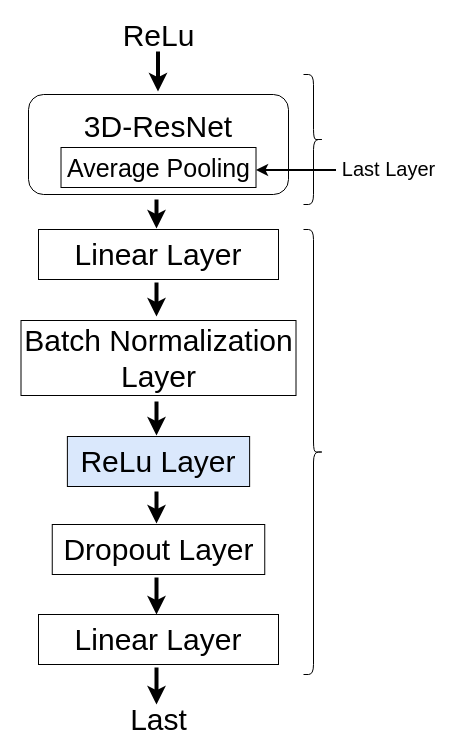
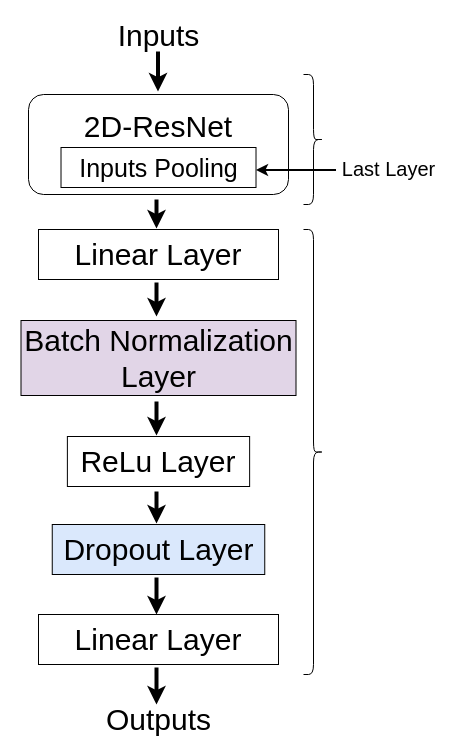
  <mxCell id="0" />
  <mxCell id="1" parent="0" />
- <mxCell id="2" value="&lt;font style=&quot;font-size: 30px&quot;&gt;3D-ResNet&lt;br&gt;&lt;br&gt;&lt;/font&gt;" style="rounded=1;whiteSpace=wrap;html=1;" vertex="1" parent="1"><mxGeometry x="28" y="94" width="260" height="100" as="geometry" /></mxCell>
- <mxCell id="3" value="&lt;font style=&quot;font-size: 30px&quot;&gt;ReLu&lt;br&gt;&lt;/font&gt;" style="text;html=1;align=center;verticalAlign=middle;resizable=0;points=[];autosize=1;" vertex="1" parent="1"><mxGeometry x="108" y="20" width="100" height="30" as="geometry" /></mxCell>
+ <mxCell id="2" value="&lt;font style=&quot;font-size: 30px&quot;&gt;2D-ResNet&lt;br&gt;&lt;br&gt;&lt;/font&gt;" style="rounded=1;whiteSpace=wrap;html=1;" vertex="1" parent="1"><mxGeometry x="28" y="94" width="260" height="100" as="geometry" /></mxCell>
+ <mxCell id="3" value="&lt;font style=&quot;font-size: 30px&quot;&gt;Inputs&lt;br&gt;&lt;/font&gt;" style="text;html=1;align=center;verticalAlign=middle;resizable=0;points=[];autosize=1;" vertex="1" parent="1"><mxGeometry x="108" y="20" width="100" height="30" as="geometry" /></mxCell>
  <mxCell id="4" value="" style="endArrow=classic;html=1;strokeWidth=4;" edge="1" parent="1"><mxGeometry width="50" height="50" relative="1" as="geometry"><mxPoint x="157.5" y="51" as="sourcePoint" /><mxPoint x="157.5" y="91" as="targetPoint" /></mxGeometry></mxCell>
  <mxCell id="5" value="" style="endArrow=classic;html=1;strokeWidth=4;" edge="1" parent="1"><mxGeometry width="50" height="50" relative="1" as="geometry"><mxPoint x="156" y="199" as="sourcePoint" /><mxPoint x="156" y="228" as="targetPoint" /></mxGeometry></mxCell>
  <mxCell id="6" value="&lt;font style=&quot;font-size: 30px&quot;&gt;Linear Layer&lt;/font&gt;" style="rounded=0;whiteSpace=wrap;html=1;" vertex="1" parent="1"><mxGeometry x="38" y="229" width="240" height="50" as="geometry" /></mxCell>
  <mxCell id="7" value="" style="shape=curlyBracket;whiteSpace=wrap;html=1;rounded=1;rotation=-180;" vertex="1" parent="1"><mxGeometry x="303" y="74" width="20" height="130" as="geometry" /></mxCell>
  <mxCell id="8" value="" style="shape=curlyBracket;whiteSpace=wrap;html=1;rounded=1;rotation=-180;" vertex="1" parent="1"><mxGeometry x="303" y="229" width="20" height="445" as="geometry" /></mxCell>
  <mxCell id="9" value="" style="endArrow=classic;html=1;strokeWidth=4;" edge="1" parent="1"><mxGeometry width="50" height="50" relative="1" as="geometry"><mxPoint x="156" y="577" as="sourcePoint" /><mxPoint x="156" y="614" as="targetPoint" /></mxGeometry></mxCell>
- <mxCell id="10" value="&lt;font style=&quot;font-size: 30px&quot;&gt;Last&lt;br&gt;&lt;/font&gt;" style="text;html=1;align=center;verticalAlign=middle;resizable=0;points=[];autosize=1;" vertex="1" parent="1"><mxGeometry x="98" y="704" width="120" height="30" as="geometry" /></mxCell>
+ <mxCell id="10" value="&lt;font style=&quot;font-size: 30px&quot;&gt;Outputs&lt;br&gt;&lt;/font&gt;" style="text;html=1;align=center;verticalAlign=middle;resizable=0;points=[];autosize=1;" vertex="1" parent="1"><mxGeometry x="98" y="704" width="120" height="30" as="geometry" /></mxCell>
  <mxCell id="11" value="&lt;font style=&quot;font-size: 30px&quot;&gt;Linear Layer&lt;/font&gt;" style="rounded=0;whiteSpace=wrap;html=1;" vertex="1" parent="1"><mxGeometry x="38" y="614" width="240" height="50" as="geometry" /></mxCell>
- <mxCell id="12" value="&lt;span style=&quot;font-size: 30px&quot;&gt;Batch Normalization Layer&lt;/span&gt;" style="rounded=0;whiteSpace=wrap;html=1;" vertex="1" parent="1"><mxGeometry x="20.5" y="320" width="275" height="75" as="geometry" /></mxCell>
+ <mxCell id="12" value="&lt;span style=&quot;font-size: 30px&quot;&gt;Batch Normalization Layer&lt;/span&gt;" style="rounded=0;whiteSpace=wrap;html=1;fillColor=#e1d5e7;" vertex="1" parent="1"><mxGeometry x="20.5" y="320" width="275" height="75" as="geometry" /></mxCell>
  <mxCell id="13" value="" style="endArrow=classic;html=1;strokeWidth=4;" edge="1" parent="1"><mxGeometry width="50" height="50" relative="1" as="geometry"><mxPoint x="156" y="282" as="sourcePoint" /><mxPoint x="156" y="316" as="targetPoint" /></mxGeometry></mxCell>
  <mxCell id="14" value="" style="endArrow=classic;html=1;strokeWidth=4;" edge="1" parent="1"><mxGeometry width="50" height="50" relative="1" as="geometry"><mxPoint x="156" y="401" as="sourcePoint" /><mxPoint x="156" y="435" as="targetPoint" /></mxGeometry></mxCell>
- <mxCell id="15" value="&lt;span style=&quot;font-size: 30px&quot;&gt;ReLu Layer&lt;/span&gt;" style="rounded=0;whiteSpace=wrap;html=1;fillColor=#dae8fc;" vertex="1" parent="1"><mxGeometry x="66.88" y="436" width="182.25" height="50" as="geometry" /></mxCell>
- <mxCell id="16" value="&lt;span style=&quot;font-size: 30px&quot;&gt;Dropout Layer&lt;/span&gt;" style="rounded=0;whiteSpace=wrap;html=1;" vertex="1" parent="1"><mxGeometry x="51.75" y="524" width="212.5" height="50" as="geometry" /></mxCell>
+ <mxCell id="15" value="&lt;span style=&quot;font-size: 30px&quot;&gt;ReLu Layer&lt;/span&gt;" style="rounded=0;whiteSpace=wrap;html=1;" vertex="1" parent="1"><mxGeometry x="66.88" y="436" width="182.25" height="50" as="geometry" /></mxCell>
+ <mxCell id="16" value="&lt;span style=&quot;font-size: 30px&quot;&gt;Dropout Layer&lt;/span&gt;" style="rounded=0;whiteSpace=wrap;html=1;fillColor=#dae8fc;" vertex="1" parent="1"><mxGeometry x="51.75" y="524" width="212.5" height="50" as="geometry" /></mxCell>
  <mxCell id="17" value="" style="endArrow=classic;html=1;strokeWidth=4;" edge="1" parent="1"><mxGeometry width="50" height="50" relative="1" as="geometry"><mxPoint x="156" y="491" as="sourcePoint" /><mxPoint x="156" y="523" as="targetPoint" /></mxGeometry></mxCell>
  <mxCell id="18" value="" style="endArrow=classic;html=1;strokeWidth=4;" edge="1" parent="1"><mxGeometry width="50" height="50" relative="1" as="geometry"><mxPoint x="156" y="667" as="sourcePoint" /><mxPoint x="156" y="704" as="targetPoint" /></mxGeometry></mxCell>
- <mxCell id="19" value="&lt;font style=&quot;font-size: 25px&quot;&gt;Average Pooling&lt;/font&gt;" style="rounded=0;whiteSpace=wrap;html=1;" vertex="1" parent="1"><mxGeometry x="60.51" y="147" width="195" height="40" as="geometry" /></mxCell>
+ <mxCell id="19" value="&lt;font style=&quot;font-size: 25px&quot;&gt;Inputs Pooling&lt;/font&gt;" style="rounded=0;whiteSpace=wrap;html=1;" vertex="1" parent="1"><mxGeometry x="60.51" y="147" width="195" height="40" as="geometry" /></mxCell>
  <mxCell id="20" value="" style="endArrow=classic;html=1;strokeWidth=2;" edge="1" parent="1"><mxGeometry width="50" height="50" relative="1" as="geometry"><mxPoint x="335.51" y="169.5" as="sourcePoint" /><mxPoint x="255.51" y="169.5" as="targetPoint" /></mxGeometry></mxCell>
  <mxCell id="21" value="&lt;font style=&quot;font-size: 20px&quot;&gt;Last Layer&lt;/font&gt;" style="text;html=1;align=center;verticalAlign=middle;resizable=0;points=[];autosize=1;" vertex="1" parent="1"><mxGeometry x="333" y="158" width="110" height="20" as="geometry" /></mxCell>
